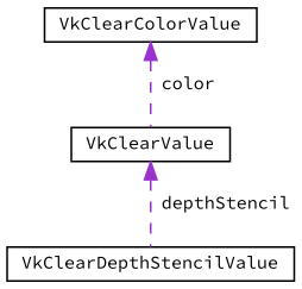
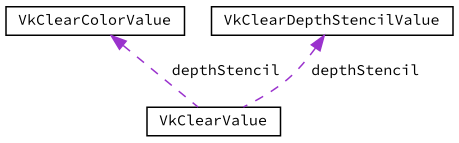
  digraph {
    fontname="Source Code Pro"
    node [color=black fillcolor=white fontname="Source Code Pro" fontsize=10 shape=record style=filled]
    edge [color=darkorchid3 dir=back fontname="Source Code Pro" fontsize=10 labelfontname=Helvetica labelfontsize=10 style=dashed]
    n1 [height=0.2 label=VkClearValue width=0.4]
    n2 [height=0.2 label=VkClearColorValue width=0.4]
    n3 [height=0.2 label=VkClearDepthStencilValue width=0.4]
-   n2 -> n1 [label=" color"]
-   n1 -> n3 [label=" depthStencil"]
+   n2 -> n1 [label=" depthStencil"]
+   n3 -> n1 [label=" depthStencil"]
  }
